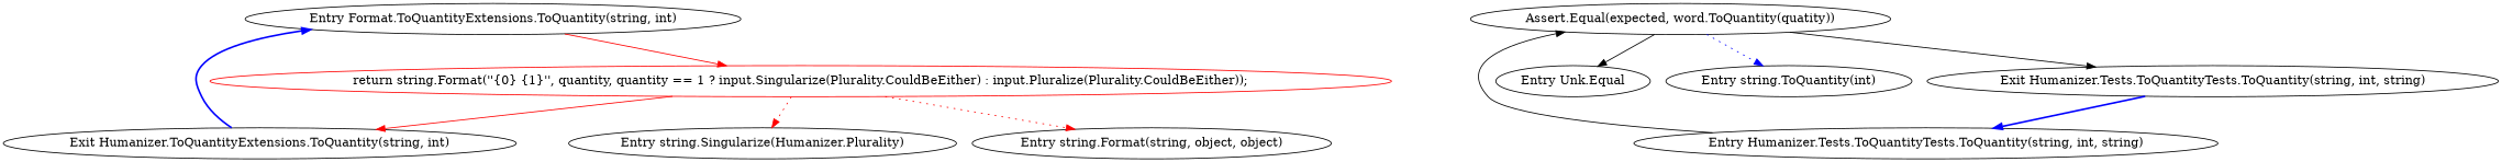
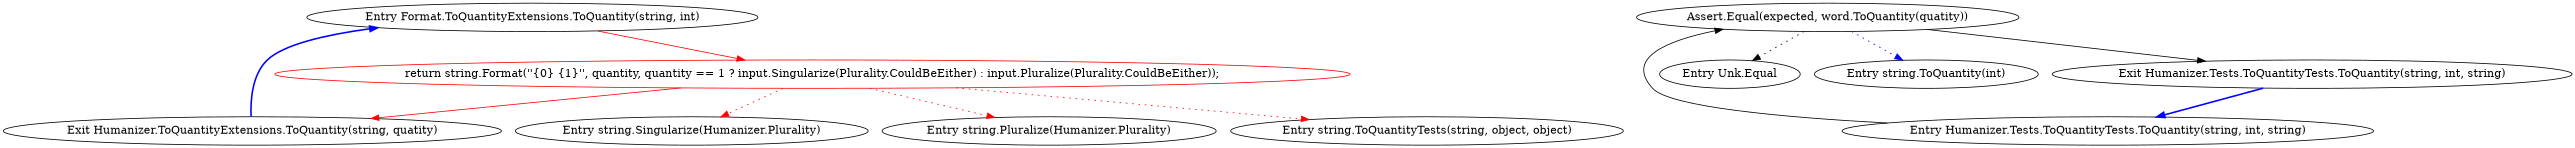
  digraph {
    node [cluster="Humanizer.ToQuantityExtensions.ToQuantity(string, int)" span="17-17"]
    edge [color=red style=dotted]
    n1 [label="Entry Format.ToQuantityExtensions.ToQuantity(string, int)"]
    n2 [color=red community=0 label="return string.Format(''{0} {1}'', quantity, quantity == 1 ? input.Singularize(Plurality.CouldBeEither) : input.Pluralize(Plurality.CouldBeEither));" span="19-19"]
-   n3 [label="Exit Humanizer.ToQuantityExtensions.ToQuantity(string, int)"]
+   n3 [label="Exit Humanizer.ToQuantityExtensions.ToQuantity(string, quatity)"]
    n4 [cluster="string.Singularize(Humanizer.Plurality)" label="Entry string.Singularize(Humanizer.Plurality)" span="171-171"]
-   n6 [cluster="string.Format(string, object, object)" label="Entry string.Format(string, object, object)" span="0-0"]
+   n5 [cluster="string.Pluralize(Humanizer.Plurality)" label="Entry string.Pluralize(Humanizer.Plurality)" span="147-147"]
+   n6 [cluster="string.Format(string, object, object)" label="Entry string.ToQuantityTests(string, object, object)" span="0-0"]
    n7 [cluster="Unk.Equal" file="ToQuantityTests.cs" label="Entry Unk.Equal" span=""]
    n8 [cluster="string.ToQuantity(int)" file="ToQuantityTests.cs" label="Entry string.ToQuantity(int)"]
    n9 [cluster="Humanizer.Tests.ToQuantityTests.ToQuantity(string, int, string)" file="ToQuantityTests.cs" label="Entry Humanizer.Tests.ToQuantityTests.ToQuantity(string, int, string)" span="19-19"]
    n10 [cluster="Humanizer.Tests.ToQuantityTests.ToQuantity(string, int, string)" file="ToQuantityTests.cs" label="Assert.Equal(expected, word.ToQuantity(quatity))" span="21-21"]
    n11 [cluster="Humanizer.Tests.ToQuantityTests.ToQuantity(string, int, string)" file="ToQuantityTests.cs" label="Exit Humanizer.Tests.ToQuantityTests.ToQuantity(string, int, string)" span="19-19"]
    n1 -> n2 [style=solid]
    n2 -> n3 [style=solid]
    n2 -> n4
+   n2 -> n5
    n2 -> n6
    n3 -> n1 [color=blue style=bold]
    n9 -> n10 [style=solid color=""]
-   n10 -> n7 [style=solid color=""]
+   n10 -> n7 [color=""]
    n10 -> n8 [color=blue]
    n10 -> n11 [style=solid color=""]
    n11 -> n9 [color=blue style=bold]
  }
